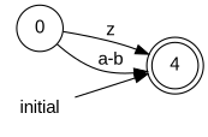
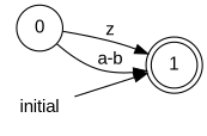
  digraph {
    fontname="Liberation Sans"
    rankdir=LR
    node [fontname="Liberation Sans"]
    edge [fontname="Liberation Sans"]
    0 [shape=circle]
-   1 [shape=doublecircle label=4]
+   1 [shape=doublecircle]
    initial [shape=plaintext]
    0 -> 1 [label=z]
    0 -> 1 [label="a-b"]
    initial -> 1
  }
